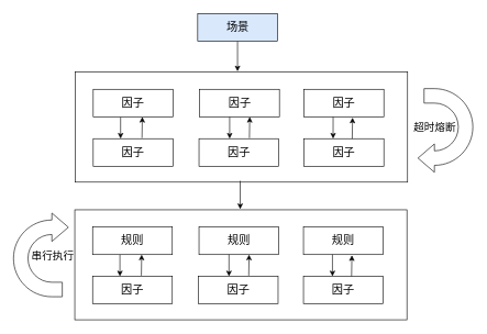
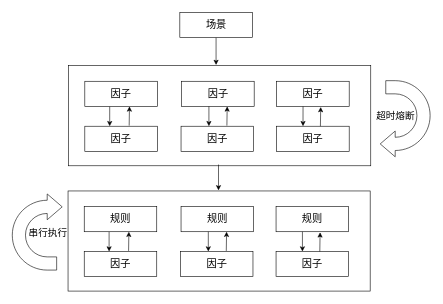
  <mxCell id="0" />
  <mxCell id="1" parent="0" />
  <mxCell id="2" style="edgeStyle=orthogonalEdgeStyle;rounded=0;orthogonalLoop=1;jettySize=auto;html=1;entryX=0.488;entryY=-0.007;entryDx=0;entryDy=0;entryPerimeter=0;" edge="1" parent="1" source="3" target="5"><mxGeometry relative="1" as="geometry" /></mxCell>
- <mxCell id="3" value="&lt;font style=&quot;font-size: 17px;&quot;&gt;场景&lt;/font&gt;" style="rounded=0;whiteSpace=wrap;html=1;fillColor=#dae8fc;" vertex="1" parent="1"><mxGeometry x="299.5" y="20" width="121" height="42" as="geometry" /></mxCell>
+ <mxCell id="3" value="&lt;font style=&quot;font-size: 17px;&quot;&gt;场景&lt;/font&gt;" style="rounded=0;whiteSpace=wrap;html=1;" vertex="1" parent="1"><mxGeometry x="299.5" y="20" width="121" height="42" as="geometry" /></mxCell>
  <mxCell id="4" value="" style="group" vertex="1" connectable="0" parent="1"><mxGeometry x="114" y="109" width="504" height="167" as="geometry" /></mxCell>
  <mxCell id="5" value="" style="rounded=0;whiteSpace=wrap;html=1;" vertex="1" parent="4"><mxGeometry width="504" height="167" as="geometry" /></mxCell>
  <mxCell id="6" style="edgeStyle=orthogonalEdgeStyle;rounded=0;orthogonalLoop=1;jettySize=auto;html=1;entryX=0.5;entryY=0;entryDx=0;entryDy=0;" edge="1" parent="4"><mxGeometry relative="1" as="geometry"><mxPoint x="68.511" y="68" as="sourcePoint" /><mxPoint x="68.5" y="101" as="targetPoint" /></mxGeometry></mxCell>
  <mxCell id="7" value="&lt;font style=&quot;font-size: 17px;&quot;&gt;因子&lt;/font&gt;" style="rounded=0;whiteSpace=wrap;html=1;" vertex="1" parent="4"><mxGeometry x="27" y="26" width="121" height="42" as="geometry" /></mxCell>
  <mxCell id="8" value="&lt;font style=&quot;font-size: 17px;&quot;&gt;因子&lt;/font&gt;" style="rounded=0;whiteSpace=wrap;html=1;" vertex="1" parent="4"><mxGeometry x="347" y="26" width="121" height="42" as="geometry" /></mxCell>
  <mxCell id="9" value="&lt;font style=&quot;font-size: 17px;&quot;&gt;因子&lt;/font&gt;" style="rounded=0;whiteSpace=wrap;html=1;" vertex="1" parent="4"><mxGeometry x="188.5" y="26" width="121" height="42" as="geometry" /></mxCell>
  <mxCell id="10" style="edgeStyle=orthogonalEdgeStyle;rounded=0;orthogonalLoop=1;jettySize=auto;html=1;" edge="1" parent="4"><mxGeometry relative="1" as="geometry"><mxPoint x="101.001" y="100" as="sourcePoint" /><mxPoint x="101.49" y="68" as="targetPoint" /></mxGeometry></mxCell>
  <mxCell id="11" value="&lt;font style=&quot;font-size: 17px;&quot;&gt;因子&lt;/font&gt;" style="rounded=0;whiteSpace=wrap;html=1;" vertex="1" parent="4"><mxGeometry x="27" y="101" width="121" height="42" as="geometry" /></mxCell>
  <mxCell id="12" value="&lt;font style=&quot;font-size: 17px;&quot;&gt;因子&lt;/font&gt;" style="rounded=0;whiteSpace=wrap;html=1;" vertex="1" parent="4"><mxGeometry x="187.5" y="101" width="121" height="42" as="geometry" /></mxCell>
  <mxCell id="13" value="&lt;font style=&quot;font-size: 17px;&quot;&gt;因子&lt;/font&gt;" style="rounded=0;whiteSpace=wrap;html=1;" vertex="1" parent="4"><mxGeometry x="347" y="101" width="121" height="42" as="geometry" /></mxCell>
  <mxCell id="14" style="edgeStyle=orthogonalEdgeStyle;rounded=0;orthogonalLoop=1;jettySize=auto;html=1;entryX=0.5;entryY=0;entryDx=0;entryDy=0;" edge="1" parent="4"><mxGeometry relative="1" as="geometry"><mxPoint x="234.011" y="68" as="sourcePoint" /><mxPoint x="234" y="101" as="targetPoint" /></mxGeometry></mxCell>
  <mxCell id="15" style="edgeStyle=orthogonalEdgeStyle;rounded=0;orthogonalLoop=1;jettySize=auto;html=1;" edge="1" parent="4"><mxGeometry relative="1" as="geometry"><mxPoint x="264.001" y="100" as="sourcePoint" /><mxPoint x="264.49" y="68" as="targetPoint" /></mxGeometry></mxCell>
  <mxCell id="16" style="edgeStyle=orthogonalEdgeStyle;rounded=0;orthogonalLoop=1;jettySize=auto;html=1;" edge="1" parent="4"><mxGeometry relative="1" as="geometry"><mxPoint x="420.001" y="101" as="sourcePoint" /><mxPoint x="420.49" y="69" as="targetPoint" /></mxGeometry></mxCell>
  <mxCell id="17" style="edgeStyle=orthogonalEdgeStyle;rounded=0;orthogonalLoop=1;jettySize=auto;html=1;entryX=0.5;entryY=0;entryDx=0;entryDy=0;" edge="1" parent="4"><mxGeometry relative="1" as="geometry"><mxPoint x="391.011" y="68" as="sourcePoint" /><mxPoint x="391" y="101" as="targetPoint" /></mxGeometry></mxCell>
  <mxCell id="18" value="" style="group" vertex="1" connectable="0" parent="1"><mxGeometry x="113" y="318" width="504" height="167" as="geometry" /></mxCell>
  <mxCell id="19" value="" style="rounded=0;whiteSpace=wrap;html=1;" vertex="1" parent="18"><mxGeometry width="504" height="167" as="geometry" /></mxCell>
  <mxCell id="20" style="edgeStyle=orthogonalEdgeStyle;rounded=0;orthogonalLoop=1;jettySize=auto;html=1;entryX=0.5;entryY=0;entryDx=0;entryDy=0;" edge="1" parent="18"><mxGeometry relative="1" as="geometry"><mxPoint x="68.511" y="68" as="sourcePoint" /><mxPoint x="68.5" y="101" as="targetPoint" /></mxGeometry></mxCell>
  <mxCell id="21" value="&lt;font style=&quot;font-size: 17px;&quot;&gt;规则&lt;/font&gt;" style="rounded=0;whiteSpace=wrap;html=1;" vertex="1" parent="18"><mxGeometry x="27" y="26" width="121" height="42" as="geometry" /></mxCell>
  <mxCell id="22" value="&lt;font style=&quot;font-size: 17px;&quot;&gt;规则&lt;/font&gt;" style="rounded=0;whiteSpace=wrap;html=1;" vertex="1" parent="18"><mxGeometry x="347" y="26" width="121" height="42" as="geometry" /></mxCell>
  <mxCell id="23" value="&lt;font style=&quot;font-size: 17px;&quot;&gt;规则&lt;/font&gt;" style="rounded=0;whiteSpace=wrap;html=1;" vertex="1" parent="18"><mxGeometry x="188.5" y="26" width="121" height="42" as="geometry" /></mxCell>
  <mxCell id="24" style="edgeStyle=orthogonalEdgeStyle;rounded=0;orthogonalLoop=1;jettySize=auto;html=1;" edge="1" parent="18"><mxGeometry relative="1" as="geometry"><mxPoint x="101.001" y="100" as="sourcePoint" /><mxPoint x="101.49" y="68" as="targetPoint" /></mxGeometry></mxCell>
  <mxCell id="25" value="&lt;font style=&quot;font-size: 17px;&quot;&gt;因子&lt;/font&gt;" style="rounded=0;whiteSpace=wrap;html=1;" vertex="1" parent="18"><mxGeometry x="27" y="101" width="121" height="42" as="geometry" /></mxCell>
  <mxCell id="26" value="&lt;font style=&quot;font-size: 17px;&quot;&gt;因子&lt;/font&gt;" style="rounded=0;whiteSpace=wrap;html=1;" vertex="1" parent="18"><mxGeometry x="187.5" y="101" width="121" height="42" as="geometry" /></mxCell>
  <mxCell id="27" value="&lt;font style=&quot;font-size: 17px;&quot;&gt;因子&lt;/font&gt;" style="rounded=0;whiteSpace=wrap;html=1;" vertex="1" parent="18"><mxGeometry x="347" y="101" width="121" height="42" as="geometry" /></mxCell>
  <mxCell id="28" style="edgeStyle=orthogonalEdgeStyle;rounded=0;orthogonalLoop=1;jettySize=auto;html=1;entryX=0.5;entryY=0;entryDx=0;entryDy=0;" edge="1" parent="18"><mxGeometry relative="1" as="geometry"><mxPoint x="234.011" y="68" as="sourcePoint" /><mxPoint x="234" y="101" as="targetPoint" /></mxGeometry></mxCell>
  <mxCell id="29" style="edgeStyle=orthogonalEdgeStyle;rounded=0;orthogonalLoop=1;jettySize=auto;html=1;" edge="1" parent="18"><mxGeometry relative="1" as="geometry"><mxPoint x="264.001" y="100" as="sourcePoint" /><mxPoint x="264.49" y="68" as="targetPoint" /></mxGeometry></mxCell>
  <mxCell id="30" style="edgeStyle=orthogonalEdgeStyle;rounded=0;orthogonalLoop=1;jettySize=auto;html=1;" edge="1" parent="18"><mxGeometry relative="1" as="geometry"><mxPoint x="420.001" y="101" as="sourcePoint" /><mxPoint x="420.49" y="69" as="targetPoint" /></mxGeometry></mxCell>
  <mxCell id="31" style="edgeStyle=orthogonalEdgeStyle;rounded=0;orthogonalLoop=1;jettySize=auto;html=1;entryX=0.5;entryY=0;entryDx=0;entryDy=0;" edge="1" parent="18"><mxGeometry relative="1" as="geometry"><mxPoint x="391.011" y="68" as="sourcePoint" /><mxPoint x="391" y="101" as="targetPoint" /></mxGeometry></mxCell>
  <mxCell id="32" style="edgeStyle=orthogonalEdgeStyle;rounded=0;orthogonalLoop=1;jettySize=auto;html=1;" edge="1" parent="1"><mxGeometry relative="1" as="geometry"><mxPoint x="364.001" y="274" as="sourcePoint" /><mxPoint x="364" y="317" as="targetPoint" /></mxGeometry></mxCell>
  <mxCell id="33" value="" style="html=1;shadow=0;dashed=0;align=center;verticalAlign=middle;shape=mxgraph.arrows2.uTurnArrow;dy=11;arrowHead=43;dx2=25;rotation=-180;" vertex="1" parent="1"><mxGeometry x="643" y="134" width="74" height="127" as="geometry" /></mxCell>
  <mxCell id="34" value="&lt;font style=&quot;font-size: 16px;&quot;&gt;超时熔断&lt;/font&gt;" style="text;html=1;align=center;verticalAlign=middle;resizable=0;points=[];autosize=1;strokeColor=none;fillColor=none;" vertex="1" parent="1"><mxGeometry x="618" y="177" width="82" height="31" as="geometry" /></mxCell>
  <mxCell id="35" value="&lt;font style=&quot;font-size: 16px;&quot;&gt;&amp;nbsp; &amp;nbsp; &amp;nbsp; &amp;nbsp; &amp;nbsp; 串行执行&lt;/font&gt;" style="html=1;shadow=0;dashed=0;align=center;verticalAlign=middle;shape=mxgraph.arrows2.uTurnArrow;dy=11;arrowHead=43;dx2=25;rotation=0;" vertex="1" parent="1"><mxGeometry x="20" y="323" width="74" height="127" as="geometry" /></mxCell>
